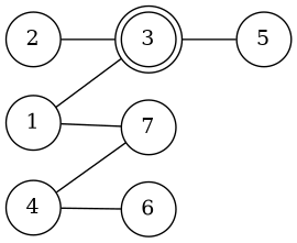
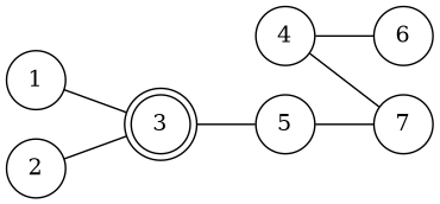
  graph {
    rankdir=LR
    node [shape=circle]
    3 [shape=doublecircle]
    5
    4
    6
    7
    1
    2
    3 -- 5
-   1 -- 7
+   5 -- 7
    4 -- 6
    4 -- 7
    1 -- 3
    2 -- 3
  }
